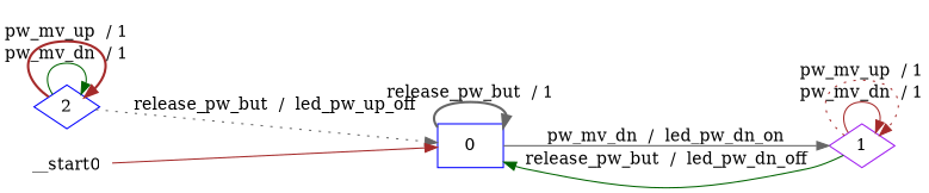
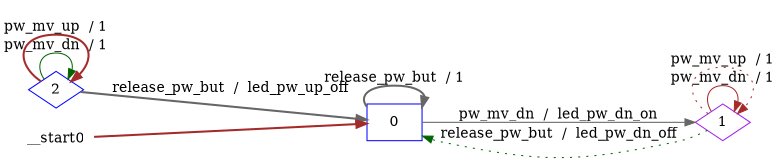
  digraph {
    rankdir=LR
    node [color=blue shape=diamond]
    edge [color=brown style=solid]
    n1 [label=0 shape=box]
    n2 [color=purple label=1]
    n3 [label=2]
    __start0 [color=purple height=0 shape=none width=0]
    n1 -> n1 [color=gray40 label="release_pw_but  / 1" style=bold]
    n1 -> n2 [color=gray40 label="pw_mv_dn  /  led_pw_dn_on"]
-   n2 -> n1 [color=darkgreen label="release_pw_but  /  led_pw_dn_off"]
+   n2 -> n1 [color=darkgreen label="release_pw_but  /  led_pw_dn_off" style=dotted]
    n2 -> n2 [label="pw_mv_dn  / 1"]
    n2 -> n2 [label="pw_mv_up  / 1" style=dotted]
-   n3 -> n1 [color=gray40 label="release_pw_but  /  led_pw_up_off" style=dotted]
+   n3 -> n1 [color=gray40 label="release_pw_but  /  led_pw_up_off" style=bold]
    n3 -> n3 [color=darkgreen label="pw_mv_dn  / 1"]
    n3 -> n3 [label="pw_mv_up  / 1" style=bold]
-   __start0 -> n1
+   __start0 -> n1 [style=bold]
  }
